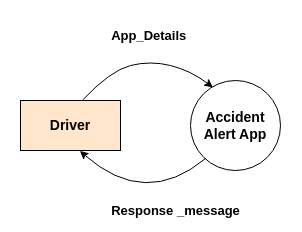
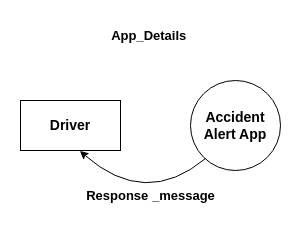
  <mxCell id="0" />
  <mxCell id="1" parent="0" />
- <mxCell id="2" value="&lt;b&gt;&lt;font style=&quot;font-size: 14px;&quot;&gt;Driver&lt;/font&gt;&lt;/b&gt;" style="rounded=0;whiteSpace=wrap;html=1;fillColor=#ffe6cc;" vertex="1" parent="1"><mxGeometry x="20" y="100" width="100" height="50" as="geometry" /></mxCell>
+ <mxCell id="2" value="&lt;b&gt;&lt;font style=&quot;font-size: 14px;&quot;&gt;Driver&lt;/font&gt;&lt;/b&gt;" style="rounded=0;whiteSpace=wrap;html=1;" vertex="1" parent="1"><mxGeometry x="20" y="100" width="100" height="50" as="geometry" /></mxCell>
  <mxCell id="3" value="&lt;b&gt;&lt;font style=&quot;font-size: 14px;&quot;&gt;Accident Alert App&lt;/font&gt;&lt;/b&gt;" style="ellipse;whiteSpace=wrap;html=1;" vertex="1" parent="1"><mxGeometry x="190" y="80" width="90" height="90" as="geometry" /></mxCell>
- <mxCell id="4" value="" style="endArrow=classic;html=1;curved=1;exitX=0.62;exitY=-0.008;exitDx=0;exitDy=0;entryX=0.249;entryY=0.076;entryDx=0;entryDy=0;entryPerimeter=0;exitPerimeter=0;" edge="1" parent="1" source="2" target="3"><mxGeometry width="50" height="50" relative="1" as="geometry"><mxPoint x="140" y="140" as="sourcePoint" /><mxPoint x="190" y="90" as="targetPoint" /><Array as="points"><mxPoint x="110" y="70" /><mxPoint x="150" y="60" /><mxPoint x="190" y="70" /></Array></mxGeometry></mxCell>
  <mxCell id="5" value="" style="endArrow=classic;html=1;entryX=0.644;entryY=1.048;entryDx=0;entryDy=0;curved=1;entryPerimeter=0;" edge="1" parent="1"><mxGeometry width="50" height="50" relative="1" as="geometry"><mxPoint x="205" y="158" as="sourcePoint" /><mxPoint x="79.4" y="150.4" as="targetPoint" /><Array as="points"><mxPoint x="145" y="208" /></Array></mxGeometry></mxCell>
  <mxCell id="6" value="&lt;b&gt;&lt;font style=&quot;font-size: 13px;&quot;&gt;App_Details&amp;nbsp;&lt;/font&gt;&lt;/b&gt;" style="text;html=1;align=center;verticalAlign=middle;resizable=0;points=[];autosize=1;strokeColor=none;fillColor=none;" vertex="1" parent="1"><mxGeometry x="95" y="20" width="110" height="30" as="geometry" /></mxCell>
- <mxCell id="7" value="&lt;b&gt;&lt;font style=&quot;font-size: 13px;&quot;&gt;Response _message&lt;/font&gt;&lt;/b&gt;" style="text;html=1;align=center;verticalAlign=middle;resizable=0;points=[];autosize=1;strokeColor=none;fillColor=none;" vertex="1" parent="1"><mxGeometry x="100" y="195" width="150" height="30" as="geometry" /></mxCell>
+ <mxCell id="7" value="&lt;b&gt;&lt;font style=&quot;font-size: 13px;&quot;&gt;Response _message&lt;/font&gt;&lt;/b&gt;" style="text;html=1;align=center;verticalAlign=middle;resizable=0;points=[];autosize=1;strokeColor=none;fillColor=none;" vertex="1" parent="1"><mxGeometry x="75" y="180" width="150" height="30" as="geometry" /></mxCell>
